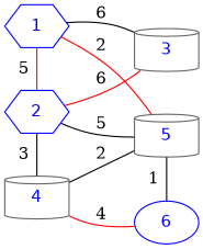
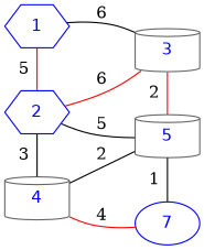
  graph {
    rankdir=LR
    node [color=blue fillcolor=white fontcolor=blue fontname=Helvetica fontsize=14 fontweight=bold shape=cylinder style=filled]
    edge [color=black]
    1 [shape=hexagon]
    2 [shape=hexagon]
    4 [color=gray40]
    3 [color=gray40]
    5 [color=gray40]
-   6 [shape=ellipse]
+   6 [shape=ellipse label=7]
    subgraph sub_1 {
      rank=same
      1
      2
      4
    }
    subgraph sub_2 {
      rank=same
      3
      5
      6
    }
    1 -- 2 [color=red label=" 5 "]
    1 -- 3 [label=" 6 "]
    2 -- 4 [label=" 3 "]
    2 -- 3 [color=red label=" 6 "]
    2 -- 5 [label=" 5 "]
    4 -- 5 [label=" 2 "]
    4 -- 6 [color=red label=" 4 "]
-   1 -- 5 [color=red label=" 2 "]
+   3 -- 5 [color=red label=" 2 "]
    5 -- 6 [label=" 1 "]
  }
